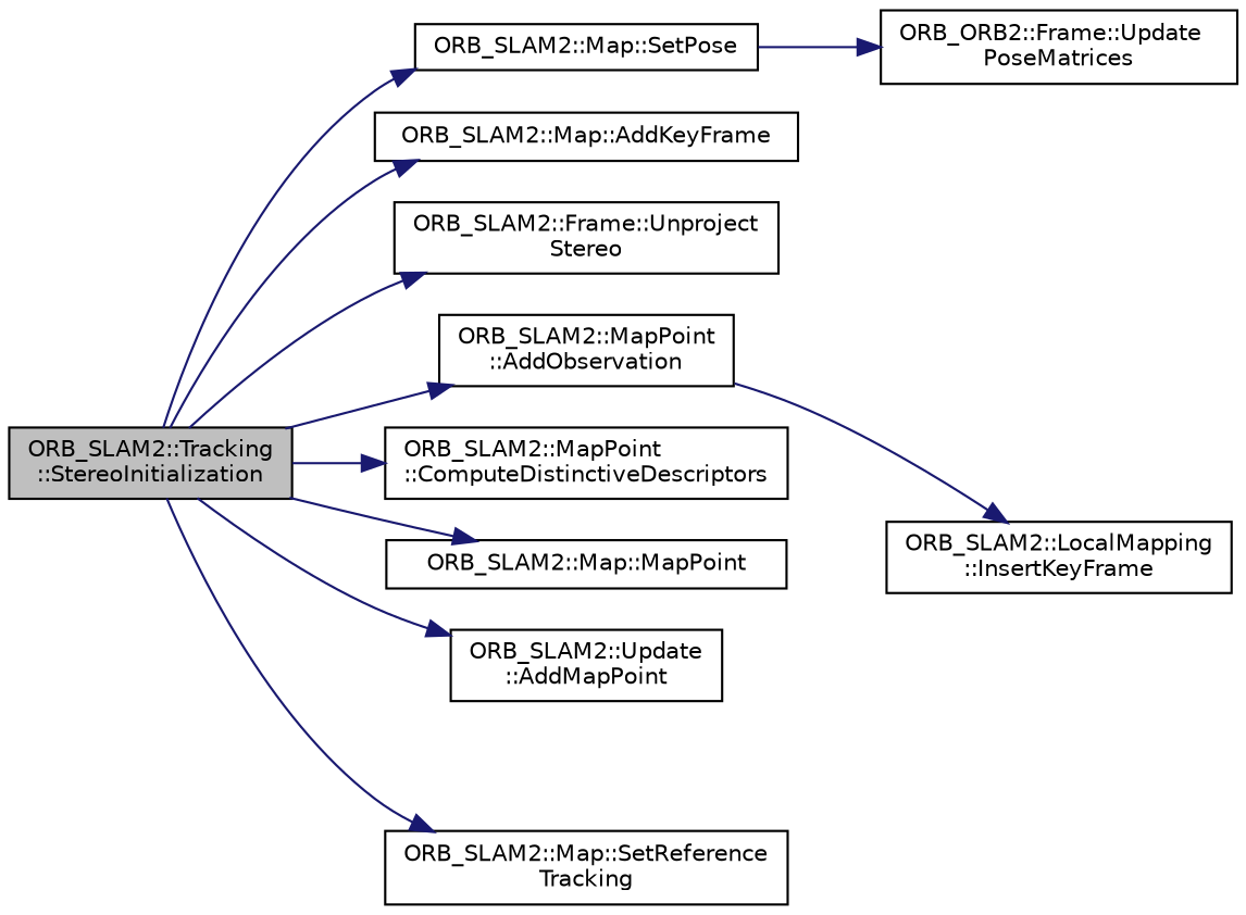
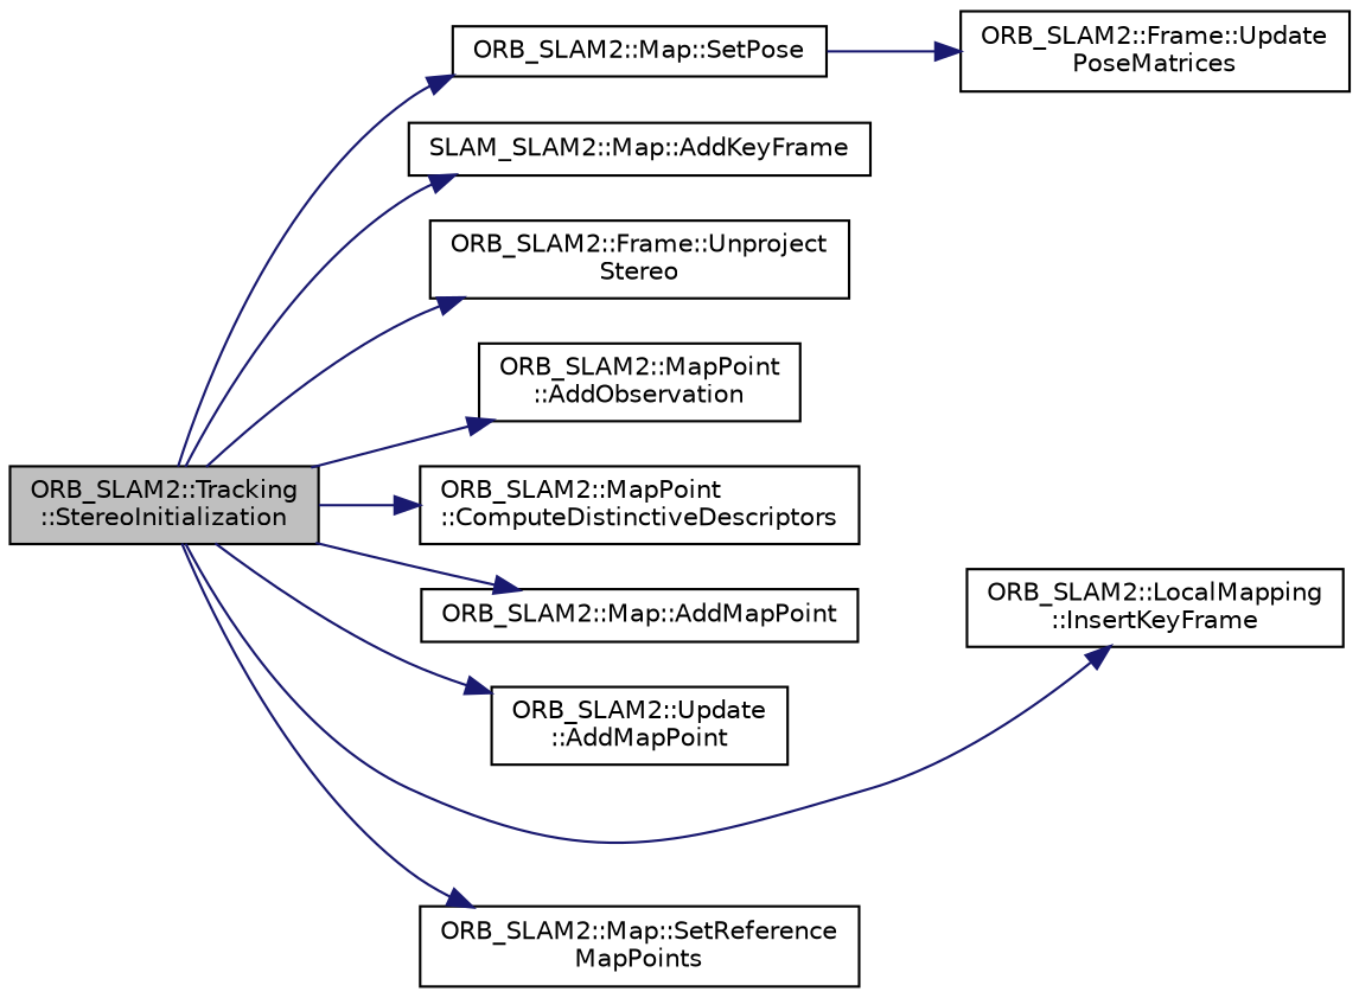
  digraph {
    rankdir=LR
    node [color=black fillcolor=white fontname=Helvetica fontsize=10 shape=record style=filled]
    edge [color=midnightblue fontname=Helvetica fontsize=10 labelfontname=Helvetica labelfontsize=10 style=solid]
    n1 [fillcolor=grey75 fontcolor=black height=0.2 label="ORB_SLAM2::Tracking\l::StereoInitialization" width=0.4]
    n2 [height=0.2 label="ORB_SLAM2::Map::SetPose" width=0.4]
-   n3 [height=0.2 label="ORB_SLAM2::Map::AddKeyFrame" width=0.4]
+   n3 [height=0.2 label="SLAM_SLAM2::Map::AddKeyFrame" width=0.4]
    n4 [height=0.2 label="ORB_SLAM2::Frame::Unproject\lStereo" width=0.4]
    n5 [height=0.2 label="ORB_SLAM2::MapPoint\l::AddObservation" width=0.4]
    n6 [height=0.2 label="ORB_SLAM2::MapPoint\l::ComputeDistinctiveDescriptors" width=0.4]
-   n7 [height=0.2 label="ORB_SLAM2::Map::MapPoint" width=0.4]
+   n7 [height=0.2 label="ORB_SLAM2::Map::AddMapPoint" width=0.4]
    n8 [height=0.2 label="ORB_SLAM2::Update\l::AddMapPoint" width=0.4]
    n9 [height=0.2 label="ORB_SLAM2::LocalMapping\l::InsertKeyFrame" width=0.4]
-   n10 [height=0.2 label="ORB_SLAM2::Map::SetReference\lTracking" width=0.4]
-   n11 [height=0.2 label="ORB_ORB2::Frame::Update\lPoseMatrices" width=0.4]
+   n10 [height=0.2 label="ORB_SLAM2::Map::SetReference\lMapPoints" width=0.4]
+   n11 [height=0.2 label="ORB_SLAM2::Frame::Update\lPoseMatrices" width=0.4]
    n1 -> n2
    n1 -> n3
    n1 -> n4
    n1 -> n5
    n1 -> n6
    n1 -> n7
    n1 -> n8
-   n5 -> n9
+   n1 -> n9
    n1 -> n10
    n2 -> n11
  }
